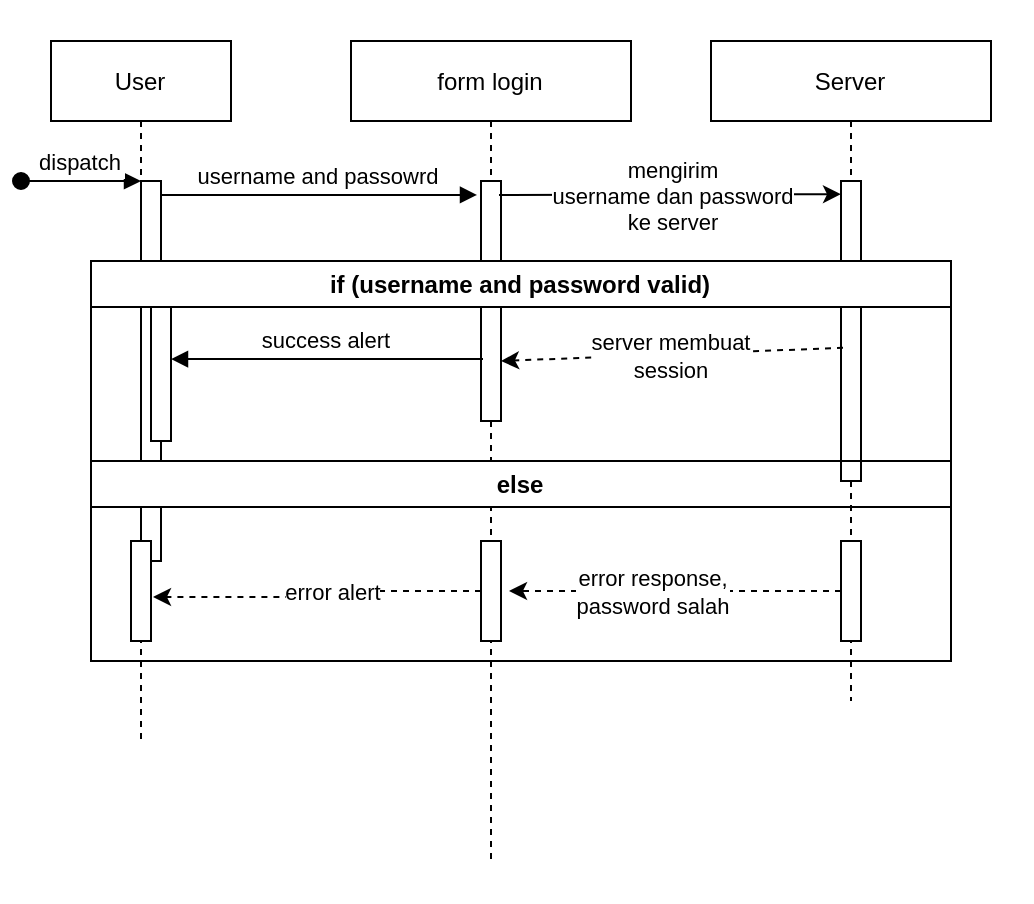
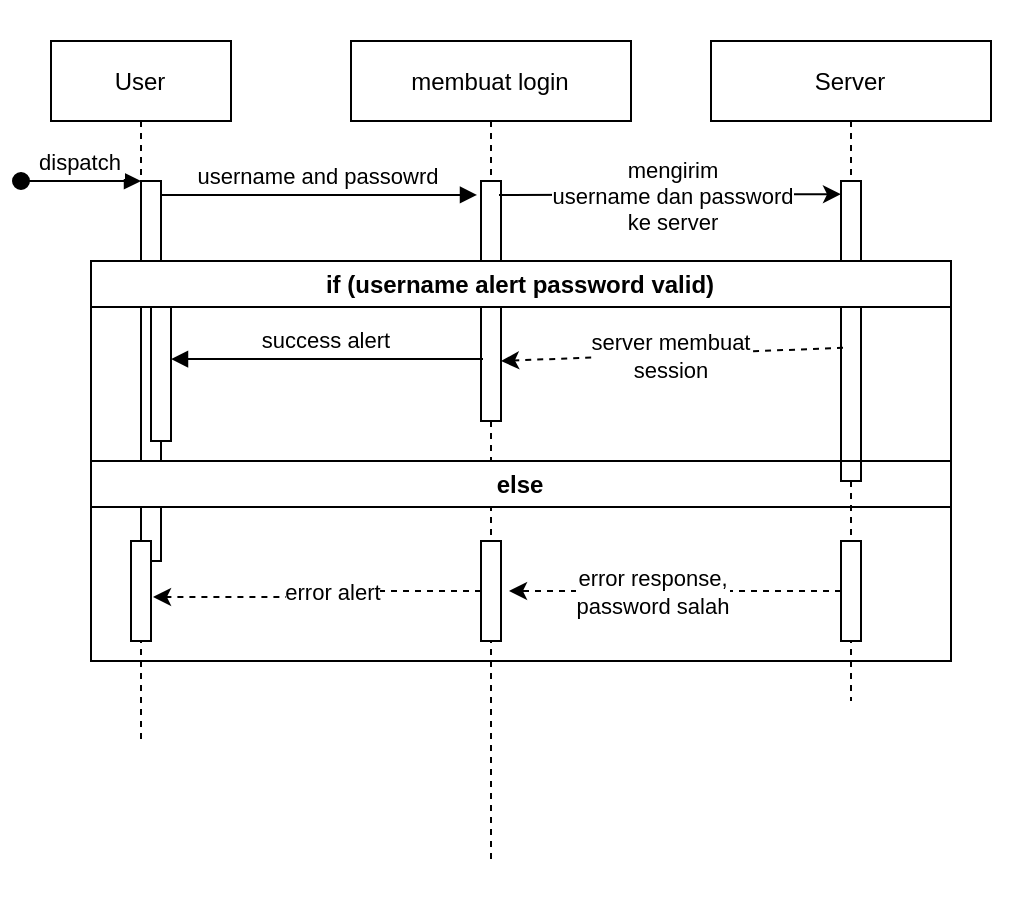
  <mxCell id="0" />
  <mxCell id="1" parent="0" />
  <mxCell id="2" value="User" style="shape=umlLifeline;perimeter=lifelinePerimeter;container=1;collapsible=0;recursiveResize=0;rounded=0;shadow=0;strokeWidth=1;" parent="1" vertex="1"><mxGeometry x="20" y="20" width="90" height="350" as="geometry" /></mxCell>
  <mxCell id="3" value="" style="points=[];perimeter=orthogonalPerimeter;rounded=0;shadow=0;strokeWidth=1;" parent="2" vertex="1"><mxGeometry x="45" y="70" width="10" height="190" as="geometry" /></mxCell>
  <mxCell id="4" value="dispatch" style="verticalAlign=bottom;startArrow=oval;endArrow=block;startSize=8;shadow=0;strokeWidth=1;" parent="2" target="3" edge="1"><mxGeometry relative="1" as="geometry"><mxPoint x="-15" y="70" as="sourcePoint" /></mxGeometry></mxCell>
  <mxCell id="5" value="" style="points=[];perimeter=orthogonalPerimeter;rounded=0;shadow=0;strokeWidth=1;" parent="2" vertex="1"><mxGeometry x="50" y="120" width="10" height="80" as="geometry" /></mxCell>
  <mxCell id="6" value="" style="points=[];perimeter=orthogonalPerimeter;rounded=0;shadow=0;strokeWidth=1;" vertex="1" parent="2"><mxGeometry x="40" y="250" width="10" height="50" as="geometry" /></mxCell>
- <mxCell id="7" value="form login" style="shape=umlLifeline;perimeter=lifelinePerimeter;container=1;collapsible=0;recursiveResize=0;rounded=0;shadow=0;strokeWidth=1;" parent="1" vertex="1"><mxGeometry x="170" y="20" width="140" height="410" as="geometry" /></mxCell>
+ <mxCell id="7" value="membuat login" style="shape=umlLifeline;perimeter=lifelinePerimeter;container=1;collapsible=0;recursiveResize=0;rounded=0;shadow=0;strokeWidth=1;" parent="1" vertex="1"><mxGeometry x="170" y="20" width="140" height="410" as="geometry" /></mxCell>
  <mxCell id="8" value="" style="points=[];perimeter=orthogonalPerimeter;rounded=0;shadow=0;strokeWidth=1;" vertex="1" parent="7"><mxGeometry x="65" y="70" width="10" height="120" as="geometry" /></mxCell>
  <mxCell id="9" value="" style="points=[];perimeter=orthogonalPerimeter;rounded=0;shadow=0;strokeWidth=1;" vertex="1" parent="7"><mxGeometry x="65" y="250" width="10" height="50" as="geometry" /></mxCell>
  <mxCell id="10" value="else" style="swimlane;" vertex="1" parent="7"><mxGeometry x="-130" y="210" width="430" height="100" as="geometry" /></mxCell>
  <mxCell id="11" value="username and passowrd" style="verticalAlign=bottom;endArrow=block;entryX=-0.2;entryY=0.058;shadow=0;strokeWidth=1;entryDx=0;entryDy=0;entryPerimeter=0;" parent="1" source="3" target="8" edge="1"><mxGeometry relative="1" as="geometry"><mxPoint x="195" y="100" as="sourcePoint" /><mxPoint x="225" y="100" as="targetPoint" /></mxGeometry></mxCell>
  <mxCell id="12" value="success alert" style="verticalAlign=bottom;endArrow=block;shadow=0;strokeWidth=1;exitX=0.1;exitY=0.742;exitDx=0;exitDy=0;exitPerimeter=0;" parent="1" source="8" target="5" edge="1"><mxGeometry relative="1" as="geometry"><mxPoint x="225" y="180" as="sourcePoint" /></mxGeometry></mxCell>
  <mxCell id="13" value="Server" style="shape=umlLifeline;perimeter=lifelinePerimeter;container=1;collapsible=0;recursiveResize=0;rounded=0;shadow=0;strokeWidth=1;" vertex="1" parent="1"><mxGeometry x="350" y="20" width="140" height="330" as="geometry" /></mxCell>
  <mxCell id="14" value="" style="points=[];perimeter=orthogonalPerimeter;rounded=0;shadow=0;strokeWidth=1;" vertex="1" parent="13"><mxGeometry x="65" y="70" width="10" height="150" as="geometry" /></mxCell>
  <mxCell id="15" value="" style="points=[];perimeter=orthogonalPerimeter;rounded=0;shadow=0;strokeWidth=1;" vertex="1" parent="13"><mxGeometry x="65" y="250" width="10" height="50" as="geometry" /></mxCell>
  <mxCell id="16" value="" style="endArrow=classic;html=1;rounded=0;entryX=0;entryY=0.044;entryDx=0;entryDy=0;entryPerimeter=0;exitX=0.9;exitY=0.058;exitDx=0;exitDy=0;exitPerimeter=0;" edge="1" parent="1" source="8" target="14"><mxGeometry width="50" height="50" relative="1" as="geometry"><mxPoint x="240" y="180" as="sourcePoint" /><mxPoint x="290" y="130" as="targetPoint" /></mxGeometry></mxCell>
  <mxCell id="17" value="mengirim &lt;br&gt;&lt;div&gt;username dan password&lt;/div&gt;&lt;div&gt;ke server&lt;br&gt;&lt;/div&gt;" style="edgeLabel;html=1;align=center;verticalAlign=middle;resizable=0;points=[];" vertex="1" connectable="0" parent="16"><mxGeometry x="-0.193" y="-1" relative="1" as="geometry"><mxPoint x="17" as="offset" /></mxGeometry></mxCell>
  <mxCell id="18" value="" style="endArrow=classic;html=1;rounded=1;exitX=0.1;exitY=0.556;exitDx=0;exitDy=0;exitPerimeter=0;entryX=1;entryY=0.75;entryDx=0;entryDy=0;entryPerimeter=0;dashed=1;" edge="1" parent="1" source="14" target="8"><mxGeometry width="50" height="50" relative="1" as="geometry"><mxPoint x="240" y="180" as="sourcePoint" /><mxPoint x="290" y="130" as="targetPoint" /></mxGeometry></mxCell>
  <mxCell id="19" value="&lt;div&gt;server membuat &lt;br&gt;&lt;/div&gt;&lt;div&gt;session&lt;/div&gt;" style="edgeLabel;html=1;align=center;verticalAlign=middle;resizable=0;points=[];" vertex="1" connectable="0" parent="18"><mxGeometry x="0.239" y="-4" relative="1" as="geometry"><mxPoint x="20" y="4" as="offset" /></mxGeometry></mxCell>
- <mxCell id="20" value="if (username and password valid)" style="swimlane;" vertex="1" parent="1"><mxGeometry x="40" y="130" width="430" height="100" as="geometry"><mxRectangle x="120" y="190" width="220" height="23" as="alternateBounds" /></mxGeometry></mxCell>
+ <mxCell id="20" value="if (username alert password valid)" style="swimlane;" vertex="1" parent="1"><mxGeometry x="40" y="130" width="430" height="100" as="geometry"><mxRectangle x="120" y="190" width="220" height="23" as="alternateBounds" /></mxGeometry></mxCell>
  <mxCell id="21" style="edgeStyle=orthogonalEdgeStyle;rounded=1;orthogonalLoop=1;jettySize=auto;html=1;entryX=1.4;entryY=0.5;entryDx=0;entryDy=0;entryPerimeter=0;dashed=1;" edge="1" parent="1" source="15" target="9"><mxGeometry relative="1" as="geometry" /></mxCell>
  <mxCell id="22" value="&lt;div&gt;error response, &lt;br&gt;&lt;/div&gt;&lt;div&gt;password salah&lt;/div&gt;" style="edgeLabel;html=1;align=center;verticalAlign=middle;resizable=0;points=[];" vertex="1" connectable="0" parent="21"><mxGeometry x="0.337" relative="1" as="geometry"><mxPoint x="16" as="offset" /></mxGeometry></mxCell>
  <mxCell id="23" style="edgeStyle=orthogonalEdgeStyle;rounded=1;orthogonalLoop=1;jettySize=auto;html=1;entryX=1.1;entryY=0.56;entryDx=0;entryDy=0;entryPerimeter=0;dashed=1;" edge="1" parent="1" source="9" target="6"><mxGeometry relative="1" as="geometry" /></mxCell>
  <mxCell id="24" value="error alert" style="edgeLabel;html=1;align=center;verticalAlign=middle;resizable=0;points=[];" vertex="1" connectable="0" parent="23"><mxGeometry x="0.162" y="2" relative="1" as="geometry"><mxPoint x="19" y="-5" as="offset" /></mxGeometry></mxCell>
